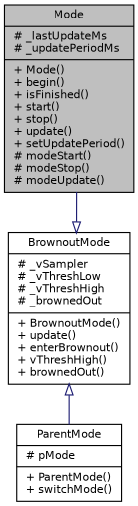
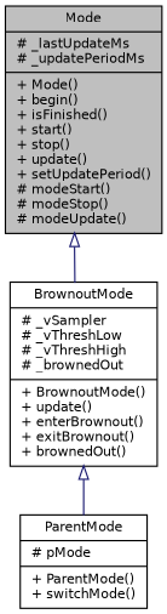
  digraph {
    node [color=black fillcolor=white fontname=Helvetica fontsize=10 shape=record style=filled]
    edge [arrowtail=onormal color=midnightblue dir=back fontname=Helvetica fontsize=10 labelfontname=Helvetica labelfontsize=10 style=solid]
    n1 [fillcolor=grey75 fontcolor=black height=0.2 label="{Mode\n|# _lastUpdateMs\l# _updatePeriodMs\l|+ Mode()\l+ begin()\l+ isFinished()\l+ start()\l+ stop()\l+ update()\l+ setUpdatePeriod()\l# modeStart()\l# modeStop()\l# modeUpdate()\l}" width=0.4]
-   n2 [height=0.2 label="{BrownoutMode\n|# _vSampler\l# _vThreshLow\l# _vThreshHigh\l# _brownedOut\l|+ BrownoutMode()\l+ update()\l+ enterBrownout()\l+ vThreshHigh()\l+ brownedOut()\l}" width=0.4]
+   n2 [height=0.2 label="{BrownoutMode\n|# _vSampler\l# _vThreshLow\l# _vThreshHigh\l# _brownedOut\l|+ BrownoutMode()\l+ update()\l+ enterBrownout()\l+ exitBrownout()\l+ brownedOut()\l}" width=0.4]
    n3 [height=0.2 label="{ParentMode\n|# pMode\l|+ ParentMode()\l+ switchMode()\l}" width=0.4]
-   n2 -> n1
+   n1 -> n2
    n2 -> n3
  }
